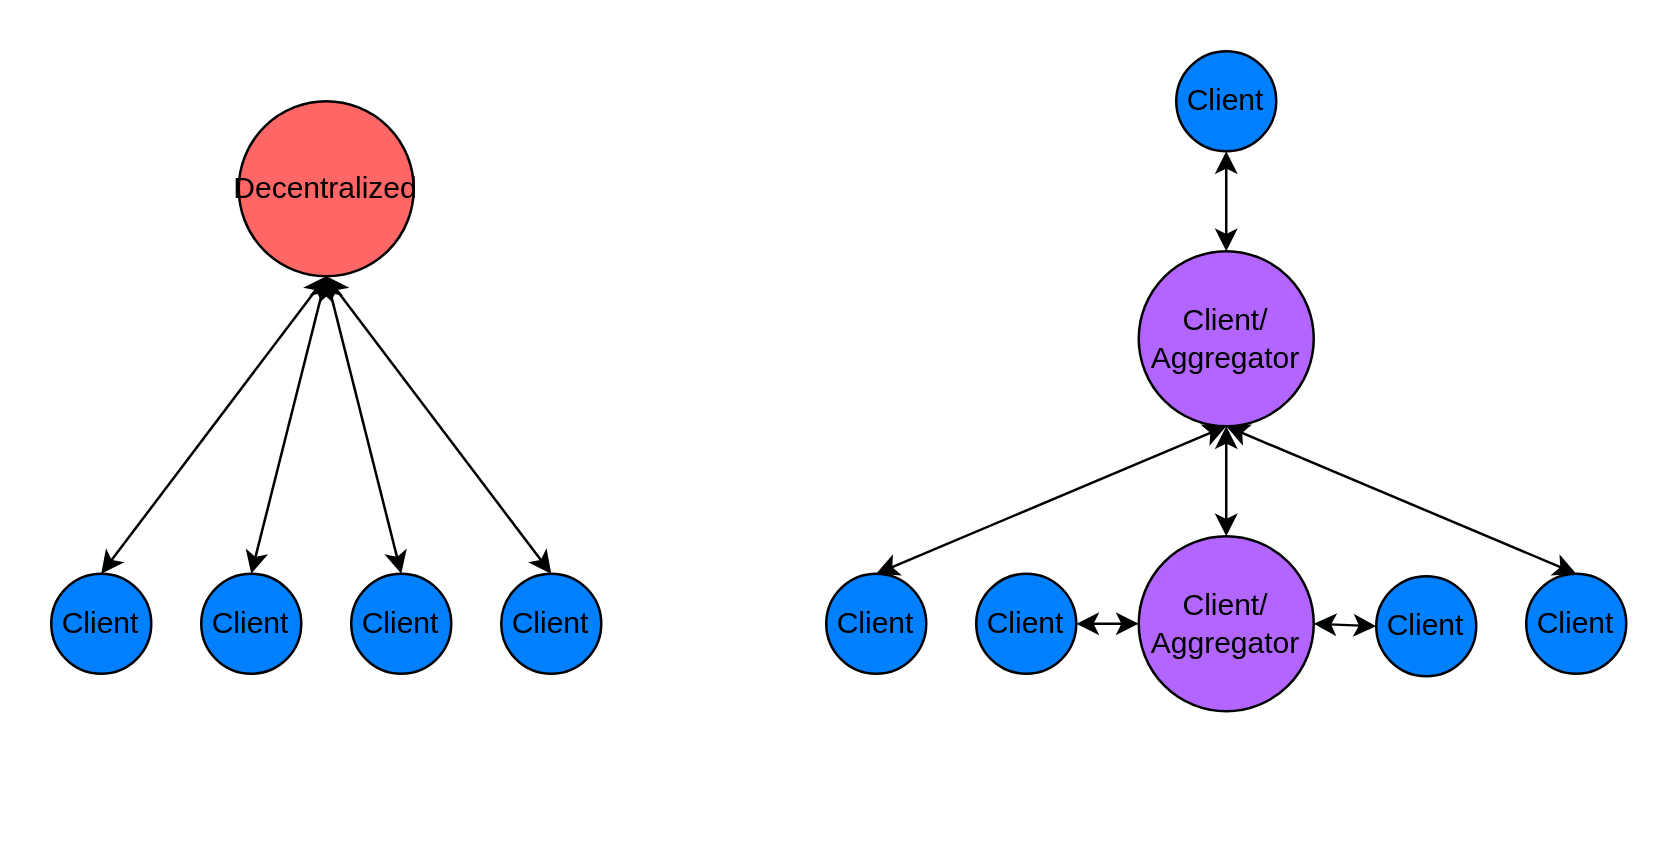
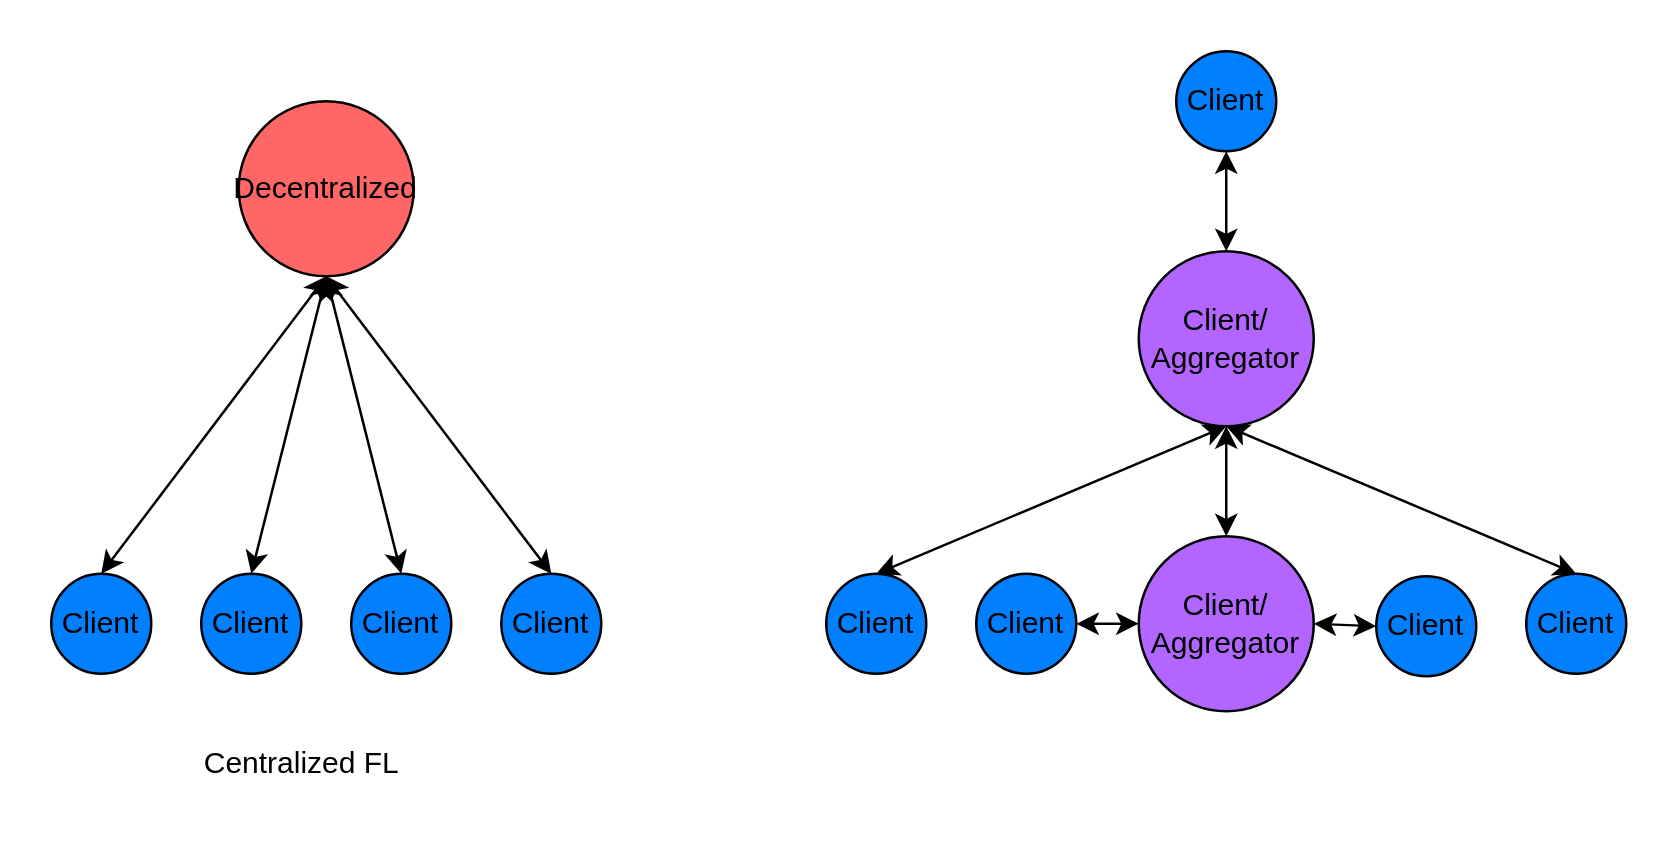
  <mxCell id="0" />
  <mxCell id="1" parent="0" />
  <mxCell id="2" value="Decentralized" style="ellipse;whiteSpace=wrap;html=1;aspect=fixed;fillColor=#FF6666;" parent="1" vertex="1"><mxGeometry x="95" y="40" width="70" height="70" as="geometry" /></mxCell>
  <mxCell id="3" value="Client" style="ellipse;whiteSpace=wrap;html=1;aspect=fixed;fillColor=#007FFF;" parent="1" vertex="1"><mxGeometry x="20" y="229" width="40" height="40" as="geometry" /></mxCell>
  <mxCell id="4" value="Client" style="ellipse;whiteSpace=wrap;html=1;aspect=fixed;fillColor=#007FFF;" parent="1" vertex="1"><mxGeometry x="80" y="229" width="40" height="40" as="geometry" /></mxCell>
  <mxCell id="5" value="Client" style="ellipse;whiteSpace=wrap;html=1;aspect=fixed;fillColor=#007FFF;" parent="1" vertex="1"><mxGeometry x="140" y="229" width="40" height="40" as="geometry" /></mxCell>
  <mxCell id="6" value="Client" style="ellipse;whiteSpace=wrap;html=1;aspect=fixed;fillColor=#007FFF;" parent="1" vertex="1"><mxGeometry x="200" y="229" width="40" height="40" as="geometry" /></mxCell>
  <mxCell id="7" value="" style="endArrow=classic;html=1;rounded=0;entryX=0.5;entryY=1;entryDx=0;entryDy=0;exitX=0.5;exitY=0;exitDx=0;exitDy=0;startArrow=classic;startFill=1;endFill=1;" parent="1" source="3" target="2" edge="1"><mxGeometry width="50" height="50" relative="1" as="geometry"><mxPoint x="370" y="270" as="sourcePoint" /><mxPoint x="420" y="220" as="targetPoint" /></mxGeometry></mxCell>
  <mxCell id="8" value="" style="endArrow=classic;html=1;rounded=0;entryX=0.5;entryY=1;entryDx=0;entryDy=0;exitX=0.5;exitY=0;exitDx=0;exitDy=0;startArrow=classic;startFill=1;endFill=1;" parent="1" source="4" target="2" edge="1"><mxGeometry width="50" height="50" relative="1" as="geometry"><mxPoint x="60" y="170" as="sourcePoint" /><mxPoint x="140" y="70" as="targetPoint" /></mxGeometry></mxCell>
  <mxCell id="9" value="" style="endArrow=classic;html=1;rounded=0;exitX=0.5;exitY=0;exitDx=0;exitDy=0;startArrow=classic;startFill=1;endFill=1;entryX=0.5;entryY=1;entryDx=0;entryDy=0;" parent="1" source="5" target="2" edge="1"><mxGeometry width="50" height="50" relative="1" as="geometry"><mxPoint x="70" y="180" as="sourcePoint" /><mxPoint x="130" y="60" as="targetPoint" /></mxGeometry></mxCell>
  <mxCell id="10" value="" style="endArrow=classic;html=1;rounded=0;entryX=0.5;entryY=1;entryDx=0;entryDy=0;exitX=0.5;exitY=0;exitDx=0;exitDy=0;startArrow=classic;startFill=1;endFill=1;" parent="1" source="6" target="2" edge="1"><mxGeometry width="50" height="50" relative="1" as="geometry"><mxPoint x="80" y="190" as="sourcePoint" /><mxPoint x="160" y="90" as="targetPoint" /></mxGeometry></mxCell>
  <mxCell id="11" value="Client/&lt;div&gt;Aggregator&lt;/div&gt;" style="ellipse;whiteSpace=wrap;html=1;aspect=fixed;fillColor=#B266FF;" parent="1" vertex="1"><mxGeometry x="455" y="100" width="70" height="70" as="geometry" /></mxCell>
  <mxCell id="12" value="Client" style="ellipse;whiteSpace=wrap;html=1;aspect=fixed;fillColor=#007FFF;" parent="1" vertex="1"><mxGeometry x="330" y="229" width="40" height="40" as="geometry" /></mxCell>
  <mxCell id="13" value="Client" style="ellipse;whiteSpace=wrap;html=1;aspect=fixed;fillColor=#007FFF;" parent="1" vertex="1"><mxGeometry x="390" y="229" width="40" height="40" as="geometry" /></mxCell>
  <mxCell id="14" value="Client" style="ellipse;whiteSpace=wrap;html=1;aspect=fixed;fillColor=#007FFF;" parent="1" vertex="1"><mxGeometry x="550" y="230" width="40" height="40" as="geometry" /></mxCell>
  <mxCell id="15" value="" style="endArrow=classic;html=1;rounded=0;entryX=0.5;entryY=1;entryDx=0;entryDy=0;exitX=0.5;exitY=0;exitDx=0;exitDy=0;startArrow=classic;startFill=1;endFill=1;" parent="1" source="12" target="11" edge="1"><mxGeometry width="50" height="50" relative="1" as="geometry"><mxPoint x="730" y="350" as="sourcePoint" /><mxPoint x="780" y="300" as="targetPoint" /></mxGeometry></mxCell>
  <mxCell id="16" value="" style="endArrow=classic;html=1;rounded=0;entryX=0;entryY=0.5;entryDx=0;entryDy=0;exitX=1;exitY=0.5;exitDx=0;exitDy=0;startArrow=classic;startFill=1;endFill=1;" parent="1" source="13" target="23" edge="1"><mxGeometry width="50" height="50" relative="1" as="geometry"><mxPoint x="420" y="250" as="sourcePoint" /><mxPoint x="510" y="249" as="targetPoint" /></mxGeometry></mxCell>
  <mxCell id="17" value="" style="endArrow=classic;html=1;rounded=0;exitX=0.5;exitY=0;exitDx=0;exitDy=0;startArrow=classic;startFill=1;endFill=1;entryX=0.5;entryY=1;entryDx=0;entryDy=0;" parent="1" target="11" edge="1" source="23"><mxGeometry width="50" height="50" relative="1" as="geometry"><mxPoint x="530" y="229" as="sourcePoint" /><mxPoint x="490" y="140" as="targetPoint" /></mxGeometry></mxCell>
  <mxCell id="18" value="" style="endArrow=classic;html=1;rounded=0;entryX=0.5;entryY=1;entryDx=0;entryDy=0;exitX=0.5;exitY=0;exitDx=0;exitDy=0;startArrow=classic;startFill=1;endFill=1;" parent="1" source="24" target="11" edge="1"><mxGeometry width="50" height="50" relative="1" as="geometry"><mxPoint x="440" y="270" as="sourcePoint" /><mxPoint x="520" y="170" as="targetPoint" /></mxGeometry></mxCell>
  <mxCell id="19" value="Client" style="ellipse;whiteSpace=wrap;html=1;aspect=fixed;fillColor=#007FFF;" parent="1" vertex="1"><mxGeometry x="470" y="20" width="40" height="40" as="geometry" /></mxCell>
  <mxCell id="20" value="" style="endArrow=classic;html=1;rounded=0;exitX=0.5;exitY=0;exitDx=0;exitDy=0;startArrow=classic;startFill=1;endFill=1;entryX=0.5;entryY=1;entryDx=0;entryDy=0;" parent="1" source="11" target="19" edge="1"><mxGeometry width="50" height="50" relative="1" as="geometry"><mxPoint x="590" y="160" as="sourcePoint" /><mxPoint x="570" y="60" as="targetPoint" /></mxGeometry></mxCell>
  <mxCell id="21" value="" style="endArrow=classic;html=1;rounded=0;entryX=0;entryY=0.5;entryDx=0;entryDy=0;exitX=1;exitY=0.5;exitDx=0;exitDy=0;startArrow=classic;startFill=1;endFill=1;" parent="1" source="23" target="14" edge="1"><mxGeometry width="50" height="50" relative="1" as="geometry"><mxPoint x="550" y="249" as="sourcePoint" /><mxPoint x="521" y="261" as="targetPoint" /></mxGeometry></mxCell>
+ <mxCell id="22" value="&lt;div&gt;Centralized FL&lt;/div&gt;" style="text;html=1;align=center;verticalAlign=middle;resizable=0;points=[];autosize=1;strokeColor=none;fillColor=none;" parent="1" vertex="1"><mxGeometry x="70" y="290" width="100" height="30" as="geometry" /></mxCell>
  <mxCell id="23" value="Client/&lt;div&gt;Aggregator&lt;/div&gt;" style="ellipse;whiteSpace=wrap;html=1;aspect=fixed;fillColor=#B266FF;" parent="1" vertex="1"><mxGeometry x="455" y="214" width="70" height="70" as="geometry" /></mxCell>
  <mxCell id="24" value="Client" style="ellipse;whiteSpace=wrap;html=1;aspect=fixed;fillColor=#007FFF;" vertex="1" parent="1"><mxGeometry x="610" y="229" width="40" height="40" as="geometry" /></mxCell>
